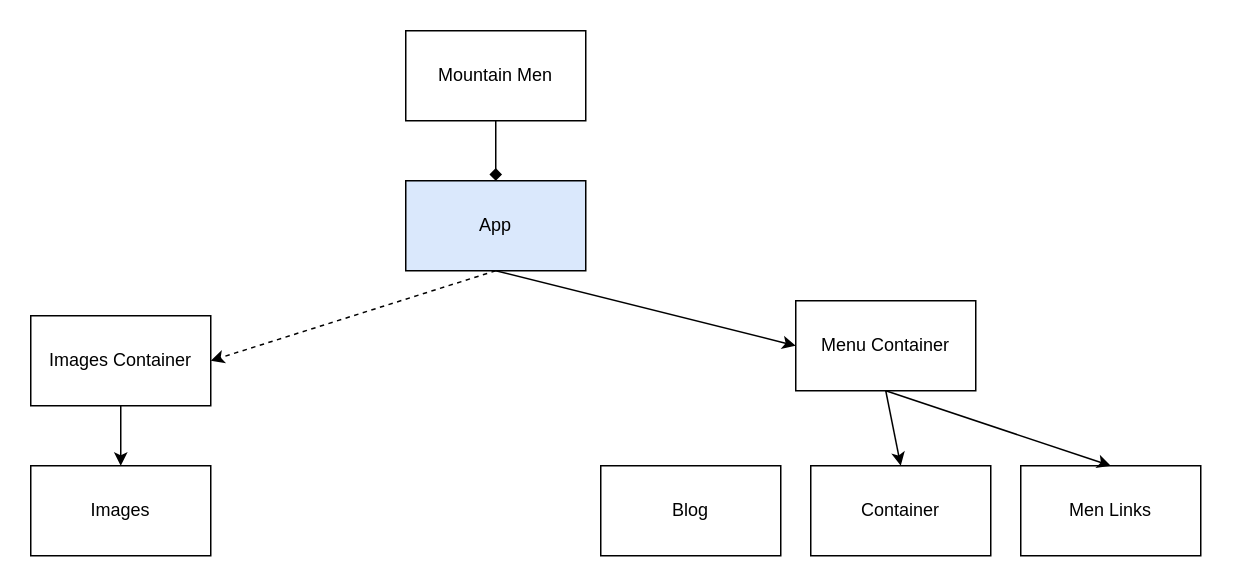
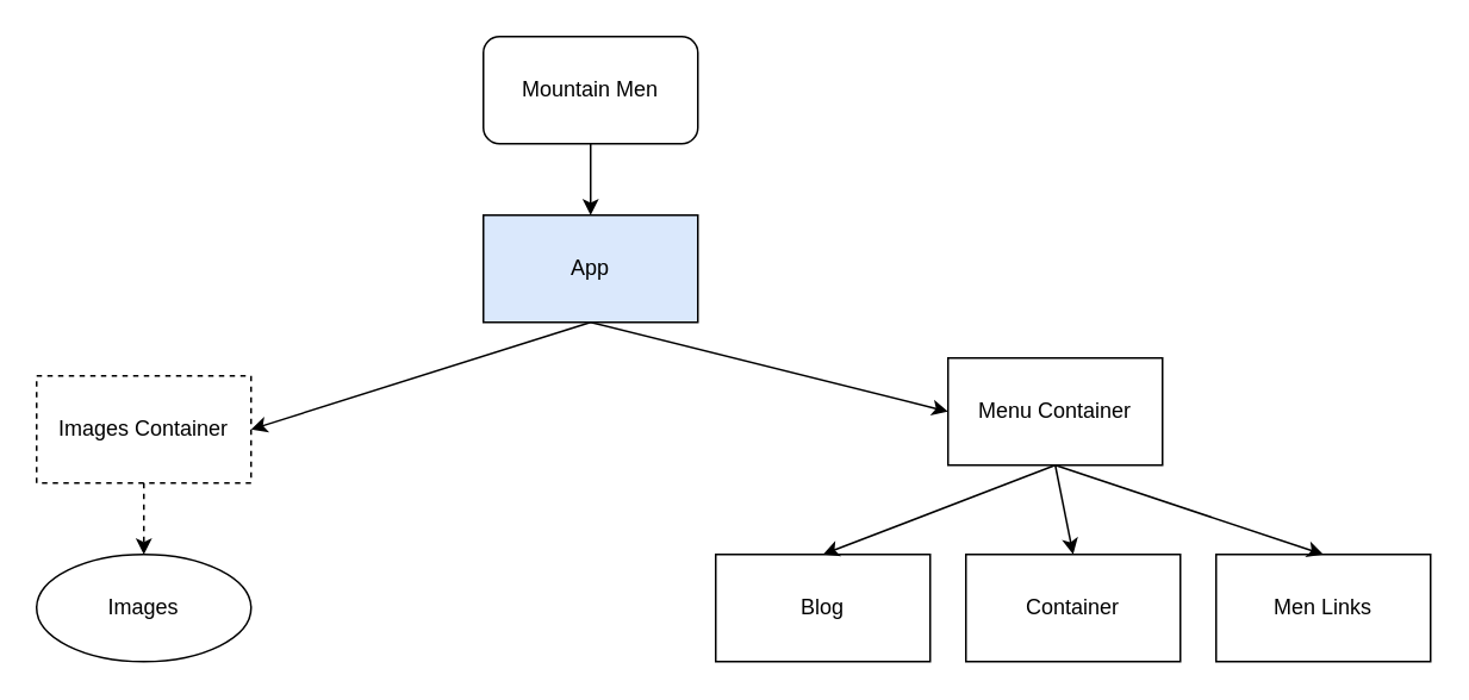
  <mxCell id="0" />
  <mxCell id="1" parent="0" />
- <mxCell id="2" value="Mountain Men" style="rounded=0;whiteSpace=wrap;html=1;" vertex="1" parent="1"><mxGeometry x="270" y="20" width="120" height="60" as="geometry" /></mxCell>
+ <mxCell id="2" value="Mountain Men" style="whiteSpace=wrap;html=1;rounded=1;" vertex="1" parent="1"><mxGeometry x="270" y="20" width="120" height="60" as="geometry" /></mxCell>
  <mxCell id="3" value="App" style="rounded=0;whiteSpace=wrap;html=1;fillColor=#dae8fc;" vertex="1" parent="1"><mxGeometry x="270" y="120" width="120" height="60" as="geometry" /></mxCell>
- <mxCell id="4" value="Images Container" style="rounded=0;whiteSpace=wrap;html=1;" vertex="1" parent="1"><mxGeometry x="20" y="210" width="120" height="60" as="geometry" /></mxCell>
+ <mxCell id="4" value="Images Container" style="rounded=0;whiteSpace=wrap;html=1;dashed=1;" vertex="1" parent="1"><mxGeometry x="20" y="210" width="120" height="60" as="geometry" /></mxCell>
  <mxCell id="5" value="Menu Container" style="rounded=0;whiteSpace=wrap;html=1;" vertex="1" parent="1"><mxGeometry x="530" y="200" width="120" height="60" as="geometry" /></mxCell>
- <mxCell id="6" value="Images" style="rounded=0;whiteSpace=wrap;html=1;" vertex="1" parent="1"><mxGeometry x="20" y="310" width="120" height="60" as="geometry" /></mxCell>
+ <mxCell id="6" value="Images" style="ellipse;whiteSpace=wrap;html=1;" vertex="1" parent="1"><mxGeometry x="20" y="310" width="120" height="60" as="geometry" /></mxCell>
  <mxCell id="7" value="Container" style="rounded=0;whiteSpace=wrap;html=1;" vertex="1" parent="1"><mxGeometry x="540" y="310" width="120" height="60" as="geometry" /></mxCell>
  <mxCell id="8" value="Blog" style="rounded=0;whiteSpace=wrap;html=1;" vertex="1" parent="1"><mxGeometry x="400" y="310" width="120" height="60" as="geometry" /></mxCell>
  <mxCell id="9" value="Men Links" style="rounded=0;whiteSpace=wrap;html=1;" vertex="1" parent="1"><mxGeometry x="680" y="310" width="120" height="60" as="geometry" /></mxCell>
- <mxCell id="10" value="" style="endArrow=diamond;html=1;rounded=0;exitX=0.5;exitY=1;exitDx=0;exitDy=0;entryX=0.5;entryY=0;entryDx=0;entryDy=0;" edge="1" parent="1" source="2" target="3"><mxGeometry width="50" height="50" relative="1" as="geometry"><mxPoint x="330" y="280" as="sourcePoint" /><mxPoint x="380" y="230" as="targetPoint" /></mxGeometry></mxCell>
+ <mxCell id="10" value="" style="endArrow=classic;html=1;rounded=0;exitX=0.5;exitY=1;exitDx=0;exitDy=0;entryX=0.5;entryY=0;entryDx=0;entryDy=0;" edge="1" parent="1" source="2" target="3"><mxGeometry width="50" height="50" relative="1" as="geometry"><mxPoint x="330" y="280" as="sourcePoint" /><mxPoint x="380" y="230" as="targetPoint" /></mxGeometry></mxCell>
  <mxCell id="11" value="" style="endArrow=classic;html=1;rounded=0;entryX=0.5;entryY=0;entryDx=0;entryDy=0;" edge="1" parent="1" target="9"><mxGeometry relative="1" as="geometry"><mxPoint x="590" y="260" as="sourcePoint" /><mxPoint x="370" y="210" as="targetPoint" /></mxGeometry></mxCell>
  <mxCell id="12" value="" style="endArrow=classic;html=1;rounded=0;entryX=0.5;entryY=0;entryDx=0;entryDy=0;exitX=0.5;exitY=1;exitDx=0;exitDy=0;" edge="1" parent="1" source="5" target="7"><mxGeometry relative="1" as="geometry"><mxPoint x="270" y="210" as="sourcePoint" /><mxPoint x="370" y="210" as="targetPoint" /></mxGeometry></mxCell>
- <mxCell id="14" value="" style="endArrow=classic;html=1;rounded=0;exitX=0.5;exitY=1;exitDx=0;exitDy=0;entryX=0.5;entryY=0;entryDx=0;entryDy=0;" edge="1" parent="1" source="4" target="6"><mxGeometry relative="1" as="geometry"><mxPoint x="270" y="210" as="sourcePoint" /><mxPoint x="80" y="300" as="targetPoint" /></mxGeometry></mxCell>
- <mxCell id="15" value="" style="endArrow=classic;html=1;rounded=0;exitX=0.5;exitY=1;exitDx=0;exitDy=0;entryX=1;entryY=0.5;entryDx=0;entryDy=0;dashed=1;" edge="1" parent="1" source="3" target="4"><mxGeometry relative="1" as="geometry"><mxPoint x="270" y="210" as="sourcePoint" /><mxPoint x="370" y="210" as="targetPoint" /></mxGeometry></mxCell>
+ <mxCell id="13" value="" style="endArrow=classic;html=1;rounded=0;entryX=0.5;entryY=0;entryDx=0;entryDy=0;exitX=0.5;exitY=1;exitDx=0;exitDy=0;" edge="1" parent="1" source="5" target="8"><mxGeometry relative="1" as="geometry"><mxPoint x="270" y="210" as="sourcePoint" /><mxPoint x="370" y="210" as="targetPoint" /></mxGeometry></mxCell>
+ <mxCell id="14" value="" style="endArrow=classic;html=1;rounded=0;exitX=0.5;exitY=1;exitDx=0;exitDy=0;entryX=0.5;entryY=0;entryDx=0;entryDy=0;dashed=1;" edge="1" parent="1" source="4" target="6"><mxGeometry relative="1" as="geometry"><mxPoint x="270" y="210" as="sourcePoint" /><mxPoint x="80" y="300" as="targetPoint" /></mxGeometry></mxCell>
+ <mxCell id="15" value="" style="endArrow=classic;html=1;rounded=0;exitX=0.5;exitY=1;exitDx=0;exitDy=0;entryX=1;entryY=0.5;entryDx=0;entryDy=0;" edge="1" parent="1" source="3" target="4"><mxGeometry relative="1" as="geometry"><mxPoint x="270" y="210" as="sourcePoint" /><mxPoint x="370" y="210" as="targetPoint" /></mxGeometry></mxCell>
  <mxCell id="16" value="" style="endArrow=classic;html=1;rounded=0;exitX=0.5;exitY=1;exitDx=0;exitDy=0;entryX=0;entryY=0.5;entryDx=0;entryDy=0;" edge="1" parent="1" source="3" target="5"><mxGeometry relative="1" as="geometry"><mxPoint x="270" y="210" as="sourcePoint" /><mxPoint x="370" y="210" as="targetPoint" /></mxGeometry></mxCell>
